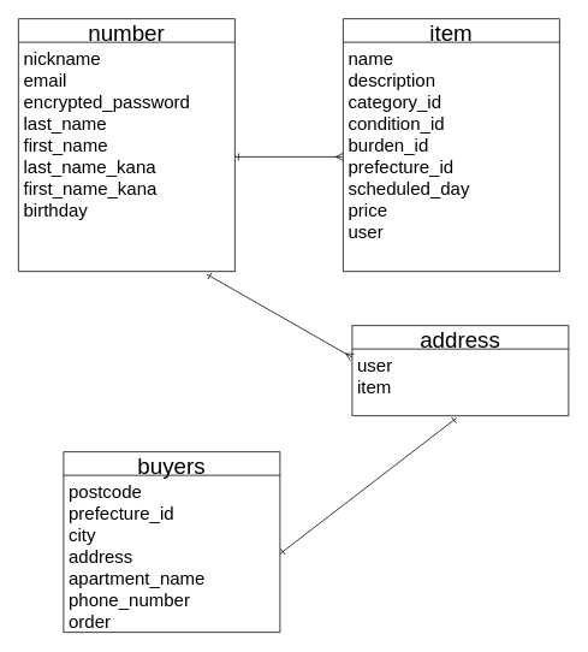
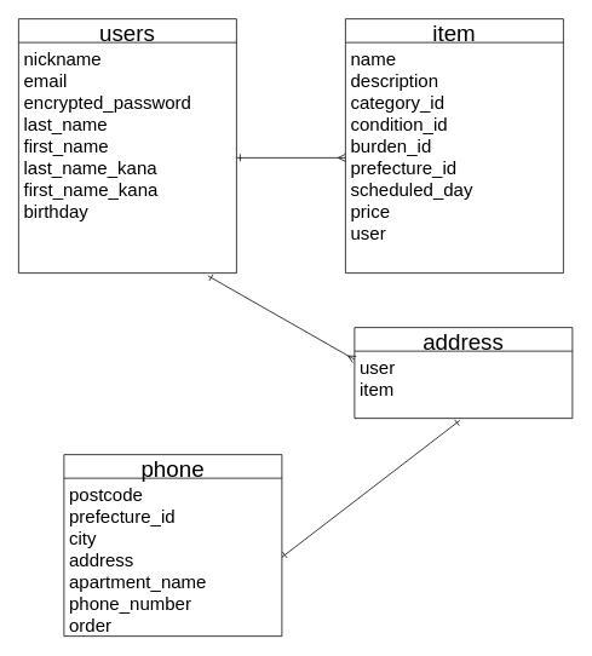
  <mxCell id="0" />
  <mxCell id="1" parent="0" />
- <mxCell id="2" value="number" style="swimlane;fontStyle=0;childLayout=stackLayout;horizontal=1;startSize=26;horizontalStack=0;resizeParent=1;resizeParentMax=0;resizeLast=0;collapsible=1;marginBottom=0;align=center;fontSize=25;" parent="1" vertex="1"><mxGeometry x="20" y="20" width="240" height="280" as="geometry"><mxRectangle x="-680" y="-520" width="50" height="26" as="alternateBounds" /></mxGeometry></mxCell>
+ <mxCell id="2" value="users" style="swimlane;fontStyle=0;childLayout=stackLayout;horizontal=1;startSize=26;horizontalStack=0;resizeParent=1;resizeParentMax=0;resizeLast=0;collapsible=1;marginBottom=0;align=center;fontSize=25;" parent="1" vertex="1"><mxGeometry x="20" y="20" width="240" height="280" as="geometry"><mxRectangle x="-680" y="-520" width="50" height="26" as="alternateBounds" /></mxGeometry></mxCell>
  <mxCell id="3" value="nickname&#10;email&#10;encrypted_password&#10;last_name&#10;first_name&#10;last_name_kana&#10;first_name_kana&#10;birthday" style="text;strokeColor=none;fillColor=none;spacingLeft=4;spacingRight=4;overflow=hidden;rotatable=0;points=[[0,0.5],[1,0.5]];portConstraint=eastwest;fontSize=20;align=left;" parent="2" vertex="1"><mxGeometry y="26" width="240" height="254" as="geometry" /></mxCell>
  <mxCell id="4" value="item" style="swimlane;fontStyle=0;childLayout=stackLayout;horizontal=1;startSize=26;horizontalStack=0;resizeParent=1;resizeParentMax=0;resizeLast=0;collapsible=1;marginBottom=0;align=center;fontSize=25;" parent="1" vertex="1"><mxGeometry x="380" y="20" width="240" height="280" as="geometry" /></mxCell>
  <mxCell id="5" value="name&#10;description&#10;category_id&#10;condition_id&#10;burden_id&#10;prefecture_id&#10;scheduled_day&#10;price&#10;user&#10;" style="text;strokeColor=none;fillColor=none;spacingLeft=4;spacingRight=4;overflow=hidden;rotatable=0;points=[[0,0.5],[1,0.5]];portConstraint=eastwest;fontSize=20;" parent="4" vertex="1"><mxGeometry y="26" width="240" height="254" as="geometry" /></mxCell>
  <mxCell id="6" style="edgeStyle=none;html=1;exitX=1;exitY=0.5;exitDx=0;exitDy=0;entryX=0;entryY=0.5;entryDx=0;entryDy=0;fontSize=20;endArrow=ERmany;endFill=0;startArrow=ERone;startFill=0;" parent="1" source="3" target="5" edge="1"><mxGeometry relative="1" as="geometry" /></mxCell>
- <mxCell id="7" value="buyers" style="swimlane;fontStyle=0;childLayout=stackLayout;horizontal=1;startSize=26;horizontalStack=0;resizeParent=1;resizeParentMax=0;resizeLast=0;collapsible=1;marginBottom=0;align=center;fontSize=25;" parent="1" vertex="1"><mxGeometry x="70" y="500" width="240" height="200" as="geometry" /></mxCell>
+ <mxCell id="7" value="phone" style="swimlane;fontStyle=0;childLayout=stackLayout;horizontal=1;startSize=26;horizontalStack=0;resizeParent=1;resizeParentMax=0;resizeLast=0;collapsible=1;marginBottom=0;align=center;fontSize=25;" parent="1" vertex="1"><mxGeometry x="70" y="500" width="240" height="200" as="geometry" /></mxCell>
  <mxCell id="8" value="postcode&#10;prefecture_id&#10;city&#10;address&#10;apartment_name&#10;phone_number&#10;order" style="text;strokeColor=none;fillColor=none;spacingLeft=4;spacingRight=4;overflow=hidden;rotatable=0;points=[[0,0.5],[1,0.5]];portConstraint=eastwest;fontSize=20;" parent="7" vertex="1"><mxGeometry y="26" width="240" height="174" as="geometry" /></mxCell>
  <mxCell id="9" value="address" style="swimlane;fontStyle=0;childLayout=stackLayout;horizontal=1;startSize=26;horizontalStack=0;resizeParent=1;resizeParentMax=0;resizeLast=0;collapsible=1;marginBottom=0;align=center;fontSize=25;" vertex="1" parent="1"><mxGeometry x="390" y="360" width="240" height="100" as="geometry" /></mxCell>
  <mxCell id="10" value="user&#10;item" style="text;strokeColor=none;fillColor=none;spacingLeft=4;spacingRight=4;overflow=hidden;rotatable=0;points=[[0,0.5],[1,0.5]];portConstraint=eastwest;fontSize=20;" vertex="1" parent="9"><mxGeometry y="26" width="240" height="74" as="geometry" /></mxCell>
  <mxCell id="11" style="edgeStyle=none;html=1;exitX=0;exitY=0.124;exitDx=0;exitDy=0;entryX=0.869;entryY=1.012;entryDx=0;entryDy=0;entryPerimeter=0;fontSize=20;startArrow=ERmany;startFill=0;endArrow=ERone;endFill=0;exitPerimeter=0;" edge="1" parent="1" source="10" target="3"><mxGeometry relative="1" as="geometry"><mxPoint x="390" y="527" as="sourcePoint" /></mxGeometry></mxCell>
  <mxCell id="12" style="edgeStyle=none;html=1;exitX=1;exitY=0.5;exitDx=0;exitDy=0;entryX=0.483;entryY=1.032;entryDx=0;entryDy=0;entryPerimeter=0;fontSize=20;startArrow=ERone;startFill=0;endArrow=ERone;endFill=0;" edge="1" parent="1" source="8" target="10"><mxGeometry relative="1" as="geometry" /></mxCell>
